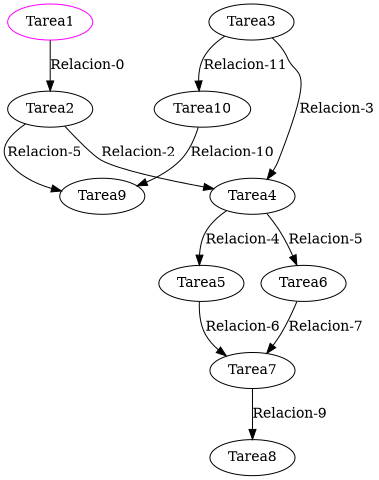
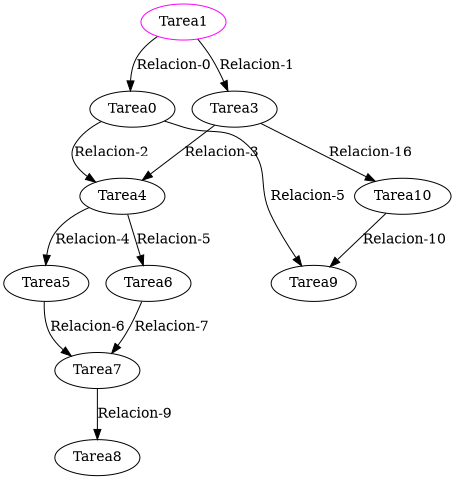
  strict digraph {
    edge [color=black]
    n1 [color=magenta label=Tarea1]
-   n2 [label=Tarea2]
+   n2 [label=Tarea0]
    n3 [label=Tarea3]
    n4 [label=Tarea4]
    n5 [label=Tarea9]
    n6 [label=Tarea10]
    n7 [label=Tarea5]
    n8 [label=Tarea6]
    n9 [label=Tarea7]
    n10 [label=Tarea8]
    n1 -> n2 [label="Relacion-0"]
+   n1 -> n3 [label="Relacion-1"]
    n2 -> n4 [label="Relacion-2"]
    n2 -> n5 [label="Relacion-5"]
    n3 -> n4 [label="Relacion-3"]
-   n3 -> n6 [label="Relacion-11"]
+   n3 -> n6 [label="Relacion-16"]
    n4 -> n7 [label="Relacion-4"]
    n4 -> n8 [label="Relacion-5"]
    n6 -> n5 [label="Relacion-10"]
    n7 -> n9 [label="Relacion-6"]
    n8 -> n9 [label="Relacion-7"]
    n9 -> n10 [label="Relacion-9"]
  }
